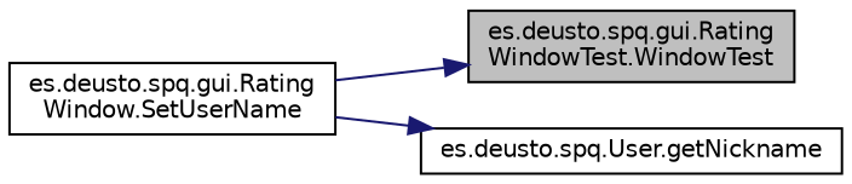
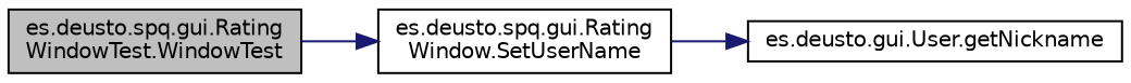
  digraph {
    rankdir=LR
    node [color=black fillcolor=white fontname=Helvetica fontsize=10 shape=record style=filled]
    edge [color=midnightblue fontname=Helvetica fontsize=10 labelfontname=Helvetica labelfontsize=10 style=solid]
    n1 [fillcolor=grey75 fontcolor=black height=0.2 label="es.deusto.spq.gui.Rating\lWindowTest.WindowTest" width=0.4]
    n2 [height=0.2 label="es.deusto.spq.gui.Rating\lWindow.SetUserName" width=0.4]
-   n3 [height=0.2 label="es.deusto.spq.User.getNickname" width=0.4]
-   n2 -> n1
+   n3 [height=0.2 label="es.deusto.gui.User.getNickname" width=0.4]
+   n1 -> n2
    n2 -> n3
  }
